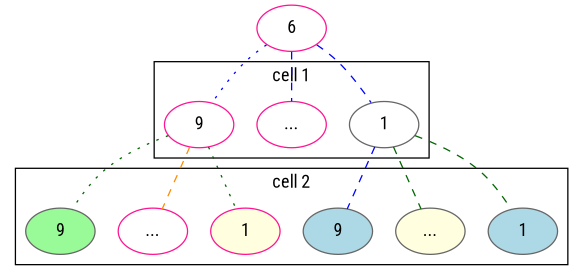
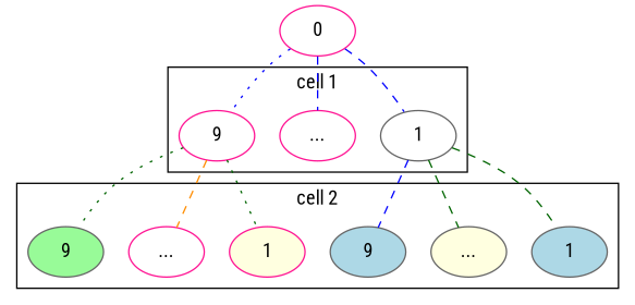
  graph {
    fontname="Roboto Condensed"
    node [style=filled fillcolor=white color=gray40 fontname="Roboto Condensed"]
    edge [color=darkgreen style=dashed fontname="Roboto Condensed"]
    n1 [label=1]
    n2 [label="..." color=deeppink]
    n3 [label=9 color=deeppink]
    n4 [label=1 fillcolor=lightblue]
    n5 [label="..." fillcolor=lightyellow]
    n6 [label=9 fillcolor=lightblue]
    n7 [label=1 fillcolor=lightyellow color=deeppink]
    n8 [label="..." color=deeppink]
    n9 [label=9 fillcolor=palegreen]
-   n10 [label=6 color=deeppink]
+   n10 [label=0 color=deeppink]
    subgraph cluster_1 {
      label="cell 1"
      n1
      n2
      n3
    }
    subgraph cluster_2 {
      label="cell 2"
      n4
      n5
      n6
      n7
      n8
      n9
    }
    n1 -- n4
    n1 -- n5
    n1 -- n6 [color=blue]
    n3 -- n7 [style=dotted]
    n3 -- n8 [color=darkorange]
    n3 -- n9 [style=dotted]
    n10 -- n1 [color=blue]
    n10 -- n2 [color=blue]
    n10 -- n3 [color=blue style=dotted]
  }
